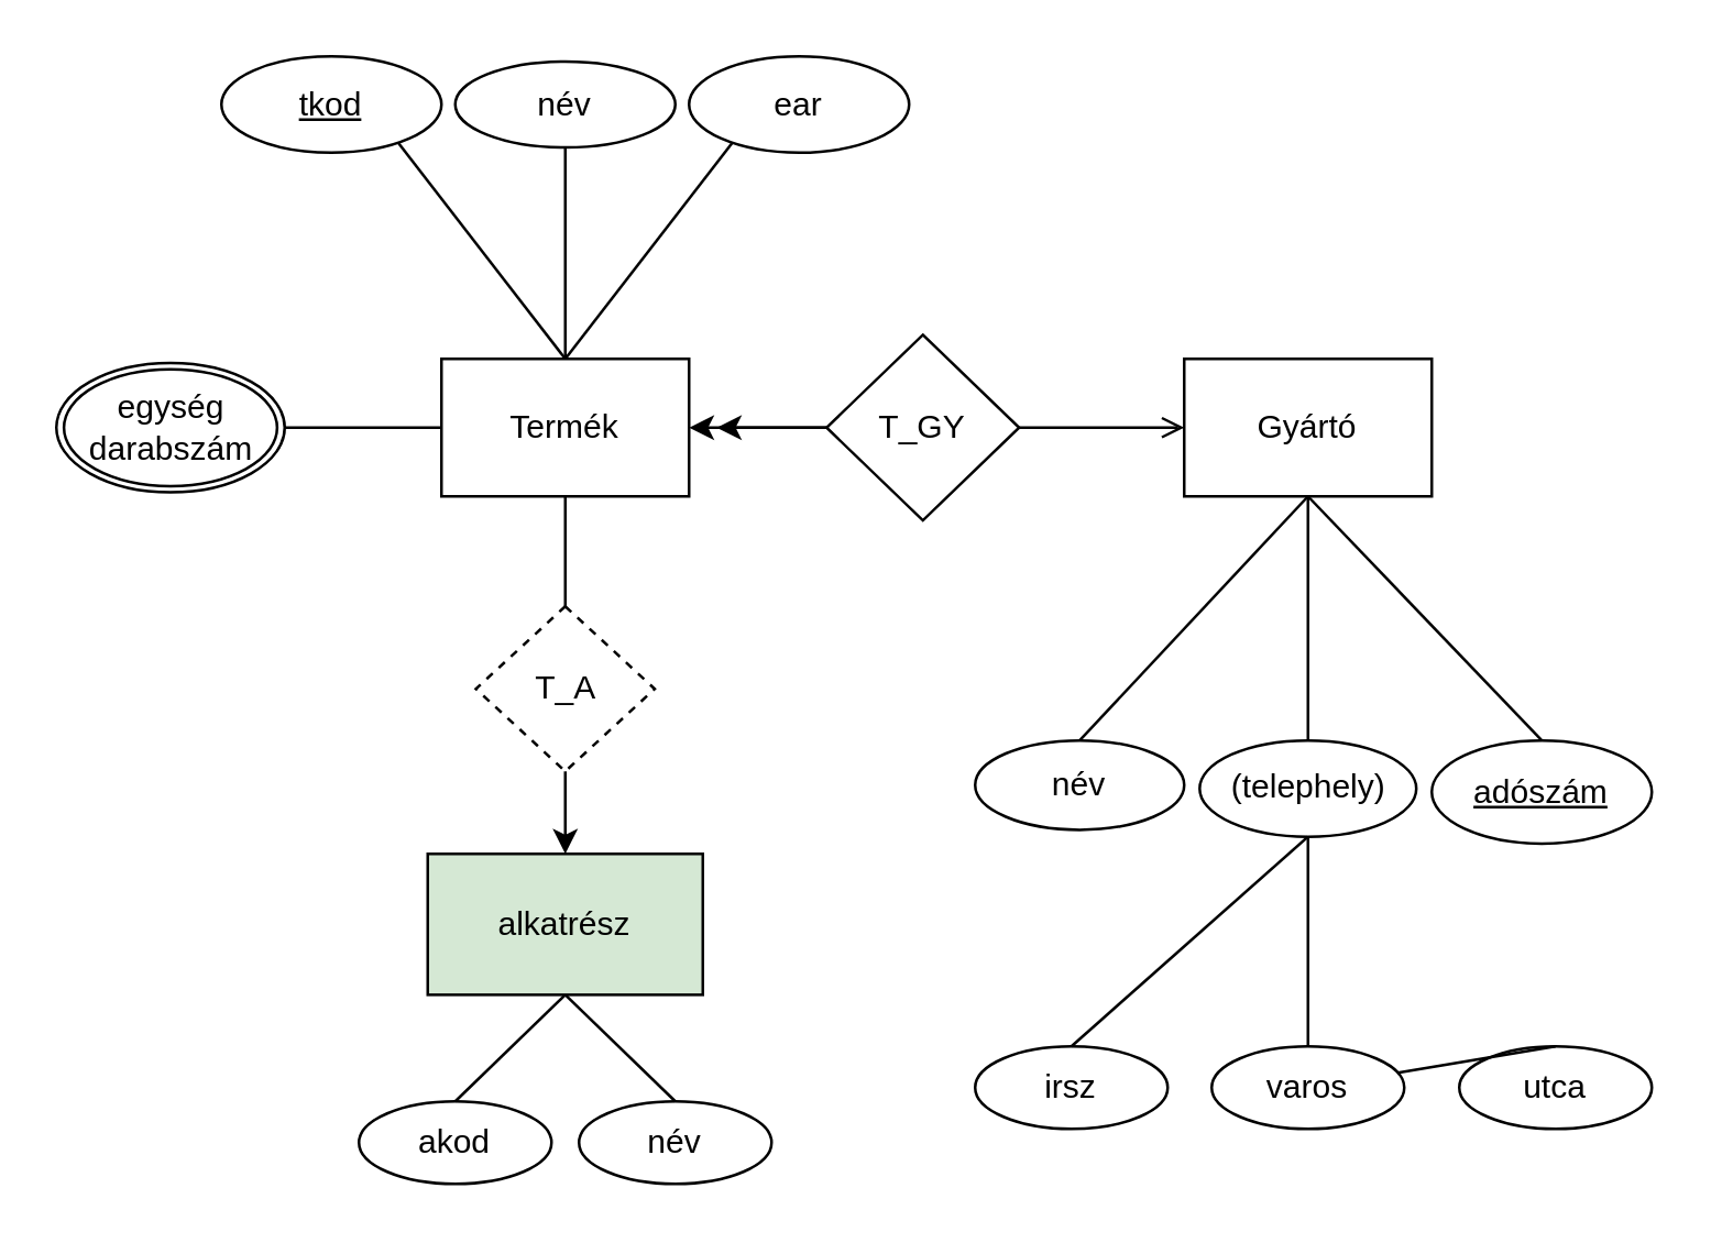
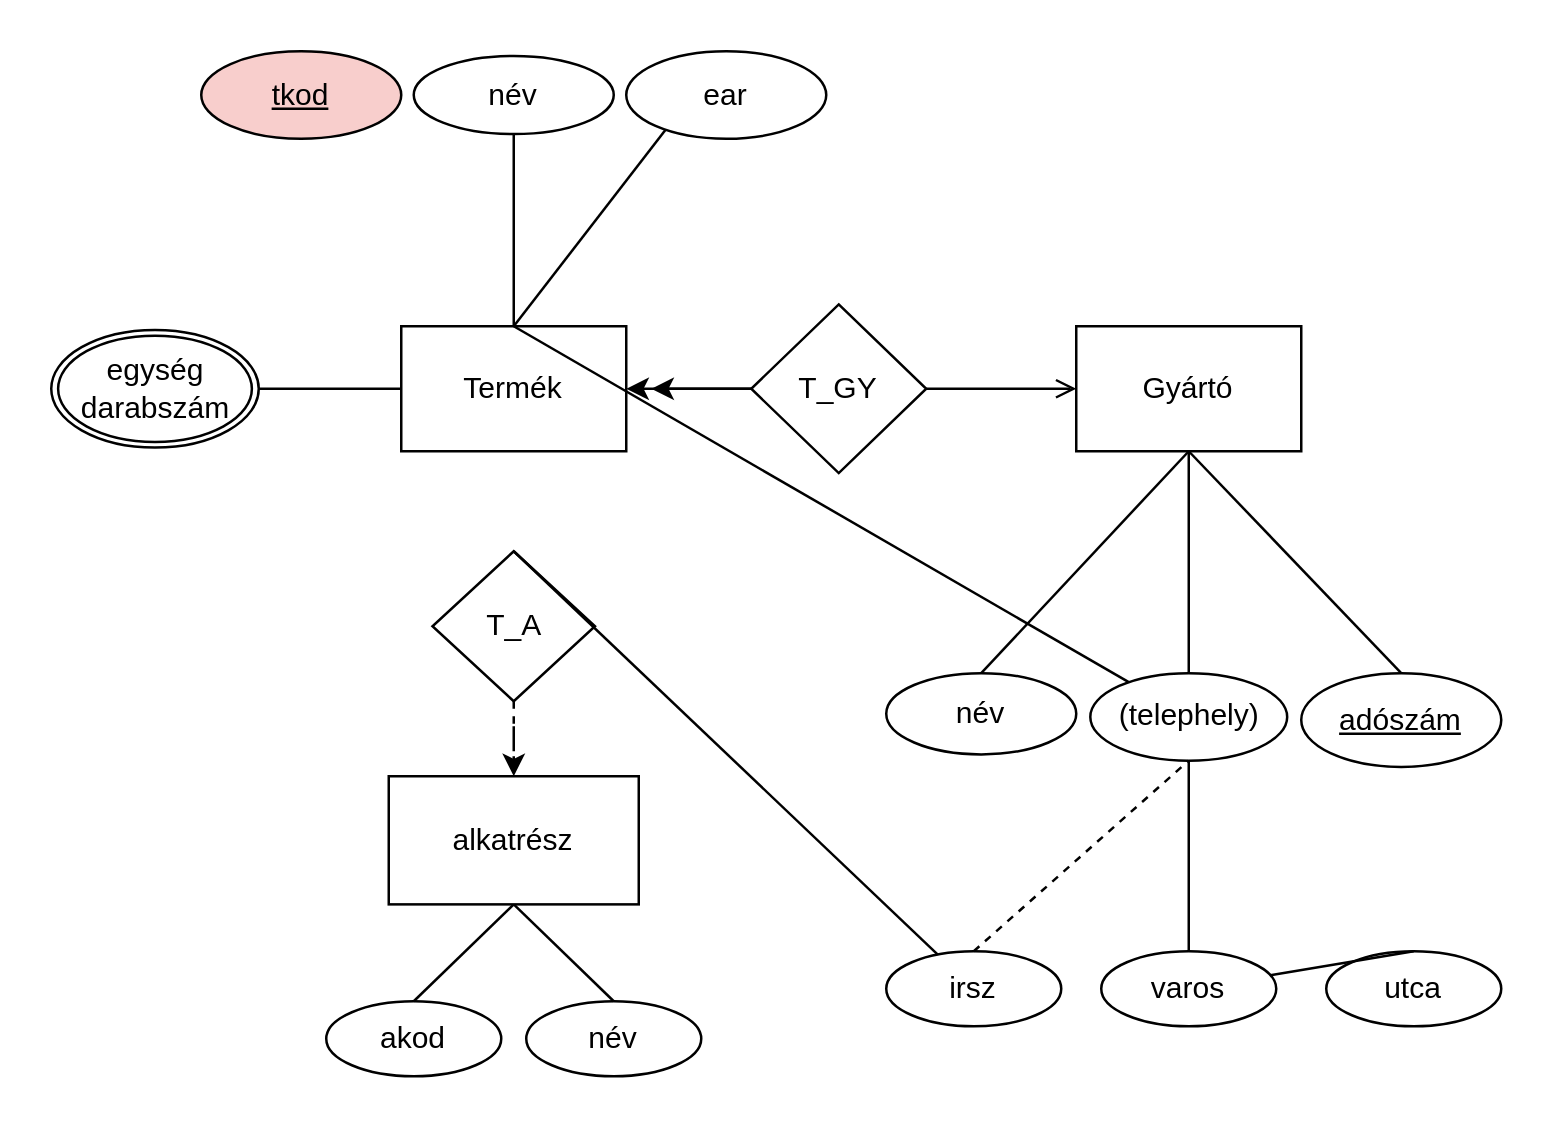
  <mxCell id="0" />
  <mxCell id="1" parent="0" />
  <mxCell id="2" value="Termék" style="rounded=0;whiteSpace=wrap;html=1;" parent="1" vertex="1"><mxGeometry x="160" y="130" width="90" height="50" as="geometry" /></mxCell>
  <mxCell id="3" value="Gyártó" style="rounded=0;whiteSpace=wrap;html=1;" parent="1" vertex="1"><mxGeometry x="430" y="130" width="90" height="50" as="geometry" /></mxCell>
  <mxCell id="4" value="T_GY" style="rhombus;whiteSpace=wrap;html=1;" parent="1" vertex="1"><mxGeometry x="300" y="121.25" width="70" height="67.5" as="geometry" /></mxCell>
  <mxCell id="5" value="" style="endArrow=open;html=1;rounded=0;exitX=1;exitY=0.5;exitDx=0;exitDy=0;entryX=0;entryY=0.5;entryDx=0;entryDy=0;" parent="1" source="4" target="3" edge="1"><mxGeometry width="50" height="50" relative="1" as="geometry"><mxPoint x="380" y="160" as="sourcePoint" /><mxPoint x="430" y="110" as="targetPoint" /></mxGeometry></mxCell>
  <mxCell id="6" value="" style="endArrow=classic;html=1;rounded=0;entryX=1;entryY=0.5;entryDx=0;entryDy=0;exitX=0;exitY=0.5;exitDx=0;exitDy=0;" parent="1" source="4" target="2" edge="1"><mxGeometry width="50" height="50" relative="1" as="geometry"><mxPoint x="310" y="250" as="sourcePoint" /><mxPoint x="360" y="200" as="targetPoint" /></mxGeometry></mxCell>
- <mxCell id="7" value="" style="endArrow=none;html=1;rounded=0;entryX=0.5;entryY=0;entryDx=0;entryDy=0;exitX=0.5;exitY=0;exitDx=0;exitDy=0;" parent="1" source="2" target="14" edge="1"><mxGeometry width="50" height="50" relative="1" as="geometry"><mxPoint x="160" y="130" as="sourcePoint" /><mxPoint x="49.749" y="260.251" as="targetPoint" /></mxGeometry></mxCell>
+ <mxCell id="7" value="" style="endArrow=none;html=1;rounded=0;exitX=0.5;exitY=0;exitDx=0;exitDy=0;" parent="1" source="2" target="18" edge="1"><mxGeometry width="50" height="50" relative="1" as="geometry"><mxPoint x="160" y="130" as="sourcePoint" /><mxPoint x="49.749" y="260.251" as="targetPoint" /></mxGeometry></mxCell>
  <mxCell id="8" value="" style="endArrow=classic;html=1;rounded=0;exitX=0;exitY=0.5;exitDx=0;exitDy=0;" parent="1" source="4" edge="1"><mxGeometry width="50" height="50" relative="1" as="geometry"><mxPoint x="310" y="250" as="sourcePoint" /><mxPoint x="260" y="155" as="targetPoint" /></mxGeometry></mxCell>
  <mxCell id="9" value="" style="endArrow=none;html=1;rounded=0;exitX=0.5;exitY=0;exitDx=0;exitDy=0;" parent="1" source="15" edge="1"><mxGeometry width="50" height="50" relative="1" as="geometry"><mxPoint x="125" y="250" as="sourcePoint" /><mxPoint x="205" y="130" as="targetPoint" /></mxGeometry></mxCell>
  <mxCell id="10" value="" style="endArrow=none;html=1;rounded=0;entryX=0.5;entryY=0;entryDx=0;entryDy=0;exitX=0.5;exitY=0;exitDx=0;exitDy=0;" parent="1" source="16" target="2" edge="1"><mxGeometry width="50" height="50" relative="1" as="geometry"><mxPoint x="265" y="250" as="sourcePoint" /><mxPoint x="360" y="200" as="targetPoint" /></mxGeometry></mxCell>
  <mxCell id="11" value="" style="endArrow=none;html=1;rounded=0;entryX=0.5;entryY=0;entryDx=0;entryDy=0;" parent="1" target="19" edge="1"><mxGeometry width="50" height="50" relative="1" as="geometry"><mxPoint x="475" y="180" as="sourcePoint" /><mxPoint x="650.251" y="260.251" as="targetPoint" /></mxGeometry></mxCell>
  <mxCell id="12" value="" style="endArrow=none;html=1;rounded=0;entryX=0.5;entryY=1;entryDx=0;entryDy=0;exitX=0.5;exitY=0;exitDx=0;exitDy=0;" parent="1" source="17" target="3" edge="1"><mxGeometry width="50" height="50" relative="1" as="geometry"><mxPoint x="395" y="250" as="sourcePoint" /><mxPoint x="360" y="200" as="targetPoint" /></mxGeometry></mxCell>
  <mxCell id="13" value="" style="endArrow=none;html=1;rounded=0;exitX=0.5;exitY=0;exitDx=0;exitDy=0;entryX=0.5;entryY=1;entryDx=0;entryDy=0;" parent="1" source="18" target="3" edge="1"><mxGeometry width="50" height="50" relative="1" as="geometry"><mxPoint x="556.25" y="247.5" as="sourcePoint" /><mxPoint x="520" y="160" as="targetPoint" /></mxGeometry></mxCell>
- <mxCell id="14" value="&lt;u&gt;tkod&lt;/u&gt;" style="ellipse;whiteSpace=wrap;html=1;" parent="1" vertex="1"><mxGeometry x="80" y="20" width="80" height="35" as="geometry" /></mxCell>
+ <mxCell id="14" value="&lt;u&gt;tkod&lt;/u&gt;" style="ellipse;whiteSpace=wrap;html=1;fillColor=#f8cecc;" parent="1" vertex="1"><mxGeometry x="80" y="20" width="80" height="35" as="geometry" /></mxCell>
  <mxCell id="15" value="név" style="ellipse;whiteSpace=wrap;html=1;" parent="1" vertex="1"><mxGeometry x="165" y="21.88" width="80" height="31.25" as="geometry" /></mxCell>
  <mxCell id="16" value="ear" style="ellipse;whiteSpace=wrap;html=1;" parent="1" vertex="1"><mxGeometry x="250" y="20" width="80" height="35" as="geometry" /></mxCell>
  <mxCell id="17" value="név" style="ellipse;whiteSpace=wrap;html=1;" parent="1" vertex="1"><mxGeometry x="354" y="268.75" width="76" height="32.5" as="geometry" /></mxCell>
  <mxCell id="18" value="(telephely)" style="ellipse;whiteSpace=wrap;html=1;" parent="1" vertex="1"><mxGeometry x="435.63" y="268.75" width="78.75" height="35" as="geometry" /></mxCell>
  <mxCell id="19" value="&lt;u&gt;adószám&lt;/u&gt;" style="ellipse;whiteSpace=wrap;html=1;" parent="1" vertex="1"><mxGeometry x="520" y="268.75" width="80" height="37.5" as="geometry" /></mxCell>
  <mxCell id="20" value="irsz" style="ellipse;whiteSpace=wrap;html=1;" vertex="1" parent="1"><mxGeometry x="354" y="380" width="70" height="30" as="geometry" /></mxCell>
  <mxCell id="21" value="varos" style="ellipse;whiteSpace=wrap;html=1;" vertex="1" parent="1"><mxGeometry x="440" y="380" width="70" height="30" as="geometry" /></mxCell>
  <mxCell id="22" value="utca" style="ellipse;whiteSpace=wrap;html=1;" vertex="1" parent="1"><mxGeometry x="530" y="380" width="70" height="30" as="geometry" /></mxCell>
  <mxCell id="23" style="edgeStyle=orthogonalEdgeStyle;rounded=0;orthogonalLoop=1;jettySize=auto;html=1;exitX=0.5;exitY=1;exitDx=0;exitDy=0;" edge="1" parent="1" source="21" target="21"><mxGeometry relative="1" as="geometry" /></mxCell>
- <mxCell id="24" value="" style="endArrow=none;html=1;rounded=0;entryX=0.5;entryY=1;entryDx=0;entryDy=0;exitX=0.5;exitY=0;exitDx=0;exitDy=0;" edge="1" parent="1" source="20" target="18"><mxGeometry width="50" height="50" relative="1" as="geometry"><mxPoint x="290" y="340" as="sourcePoint" /><mxPoint x="340" y="290" as="targetPoint" /></mxGeometry></mxCell>
+ <mxCell id="24" value="" style="endArrow=none;html=1;rounded=0;entryX=0.5;entryY=1;entryDx=0;entryDy=0;exitX=0.5;exitY=0;exitDx=0;exitDy=0;dashed=1;" edge="1" parent="1" source="20" target="18"><mxGeometry width="50" height="50" relative="1" as="geometry"><mxPoint x="290" y="340" as="sourcePoint" /><mxPoint x="340" y="290" as="targetPoint" /></mxGeometry></mxCell>
  <mxCell id="25" value="" style="endArrow=none;html=1;rounded=0;entryX=0.5;entryY=1;entryDx=0;entryDy=0;exitX=0.5;exitY=0;exitDx=0;exitDy=0;" edge="1" parent="1" source="21" target="18"><mxGeometry width="50" height="50" relative="1" as="geometry"><mxPoint x="290" y="340" as="sourcePoint" /><mxPoint x="340" y="290" as="targetPoint" /></mxGeometry></mxCell>
  <mxCell id="26" value="" style="endArrow=none;html=1;rounded=0;exitX=0.5;exitY=0;exitDx=0;exitDy=0;" edge="1" parent="1" source="22" target="21"><mxGeometry width="50" height="50" relative="1" as="geometry"><mxPoint x="290" y="340" as="sourcePoint" /><mxPoint x="340" y="290" as="targetPoint" /></mxGeometry></mxCell>
- <mxCell id="27" style="edgeStyle=orthogonalEdgeStyle;rounded=0;orthogonalLoop=1;jettySize=auto;html=1;" edge="1" parent="1" source="28" target="37"><mxGeometry relative="1" as="geometry" /></mxCell>
- <mxCell id="28" value="T_A" style="rhombus;whiteSpace=wrap;html=1;dashed=1;" vertex="1" parent="1"><mxGeometry x="172.5" y="220" width="65" height="60" as="geometry" /></mxCell>
- <mxCell id="29" value="" style="endArrow=none;html=1;rounded=0;entryX=0.5;entryY=1;entryDx=0;entryDy=0;exitX=0.5;exitY=0;exitDx=0;exitDy=0;" edge="1" parent="1" source="28" target="2"><mxGeometry width="50" height="50" relative="1" as="geometry"><mxPoint x="290" y="270" as="sourcePoint" /><mxPoint x="340" y="220" as="targetPoint" /></mxGeometry></mxCell>
+ <mxCell id="27" style="edgeStyle=orthogonalEdgeStyle;rounded=0;orthogonalLoop=1;jettySize=auto;html=1;dashed=1;" edge="1" parent="1" source="28" target="37"><mxGeometry relative="1" as="geometry" /></mxCell>
+ <mxCell id="28" value="T_A" style="rhombus;whiteSpace=wrap;html=1;" vertex="1" parent="1"><mxGeometry x="172.5" y="220" width="65" height="60" as="geometry" /></mxCell>
+ <mxCell id="29" value="" style="endArrow=none;html=1;rounded=0;exitX=0.5;exitY=0;exitDx=0;exitDy=0;" edge="1" parent="1" source="28" target="20"><mxGeometry width="50" height="50" relative="1" as="geometry"><mxPoint x="290" y="270" as="sourcePoint" /><mxPoint x="340" y="220" as="targetPoint" /></mxGeometry></mxCell>
  <mxCell id="30" value="akod" style="ellipse;whiteSpace=wrap;html=1;" vertex="1" parent="1"><mxGeometry x="130" y="400" width="70" height="30" as="geometry" /></mxCell>
  <mxCell id="31" value="név" style="ellipse;whiteSpace=wrap;html=1;" vertex="1" parent="1"><mxGeometry x="210" y="400" width="70" height="30" as="geometry" /></mxCell>
  <mxCell id="32" value="" style="endArrow=none;html=1;rounded=0;exitX=0.5;exitY=0;exitDx=0;exitDy=0;entryX=0.5;entryY=1;entryDx=0;entryDy=0;" edge="1" parent="1" source="30" target="37"><mxGeometry width="50" height="50" relative="1" as="geometry"><mxPoint x="290" y="270" as="sourcePoint" /><mxPoint x="170" y="350" as="targetPoint" /></mxGeometry></mxCell>
  <mxCell id="33" value="" style="endArrow=none;html=1;rounded=0;exitX=0.5;exitY=0;exitDx=0;exitDy=0;entryX=0.5;entryY=1;entryDx=0;entryDy=0;" edge="1" parent="1" source="31" target="37"><mxGeometry width="50" height="50" relative="1" as="geometry"><mxPoint x="290" y="270" as="sourcePoint" /><mxPoint x="220" y="360" as="targetPoint" /></mxGeometry></mxCell>
  <mxCell id="34" value="egység darabszám" style="ellipse;whiteSpace=wrap;html=1;" vertex="1" parent="1"><mxGeometry x="20" y="131.5" width="83" height="47" as="geometry" /></mxCell>
  <mxCell id="35" value="" style="endArrow=none;html=1;rounded=0;entryX=1;entryY=0.5;entryDx=0;entryDy=0;exitX=0;exitY=0.5;exitDx=0;exitDy=0;" edge="1" parent="1" source="2" target="34"><mxGeometry width="50" height="50" relative="1" as="geometry"><mxPoint x="290" y="260" as="sourcePoint" /><mxPoint x="340" y="210" as="targetPoint" /></mxGeometry></mxCell>
  <mxCell id="36" value="egység darabszám" style="ellipse;whiteSpace=wrap;html=1;" vertex="1" parent="1"><mxGeometry x="22.75" y="133.75" width="77.5" height="42.5" as="geometry" /></mxCell>
- <mxCell id="37" value="alkatrész" style="rounded=0;whiteSpace=wrap;html=1;fillColor=#d5e8d4;" vertex="1" parent="1"><mxGeometry x="155" y="310" width="100" height="51.25" as="geometry" /></mxCell>
+ <mxCell id="37" value="alkatrész" style="rounded=0;whiteSpace=wrap;html=1;" vertex="1" parent="1"><mxGeometry x="155" y="310" width="100" height="51.25" as="geometry" /></mxCell>
